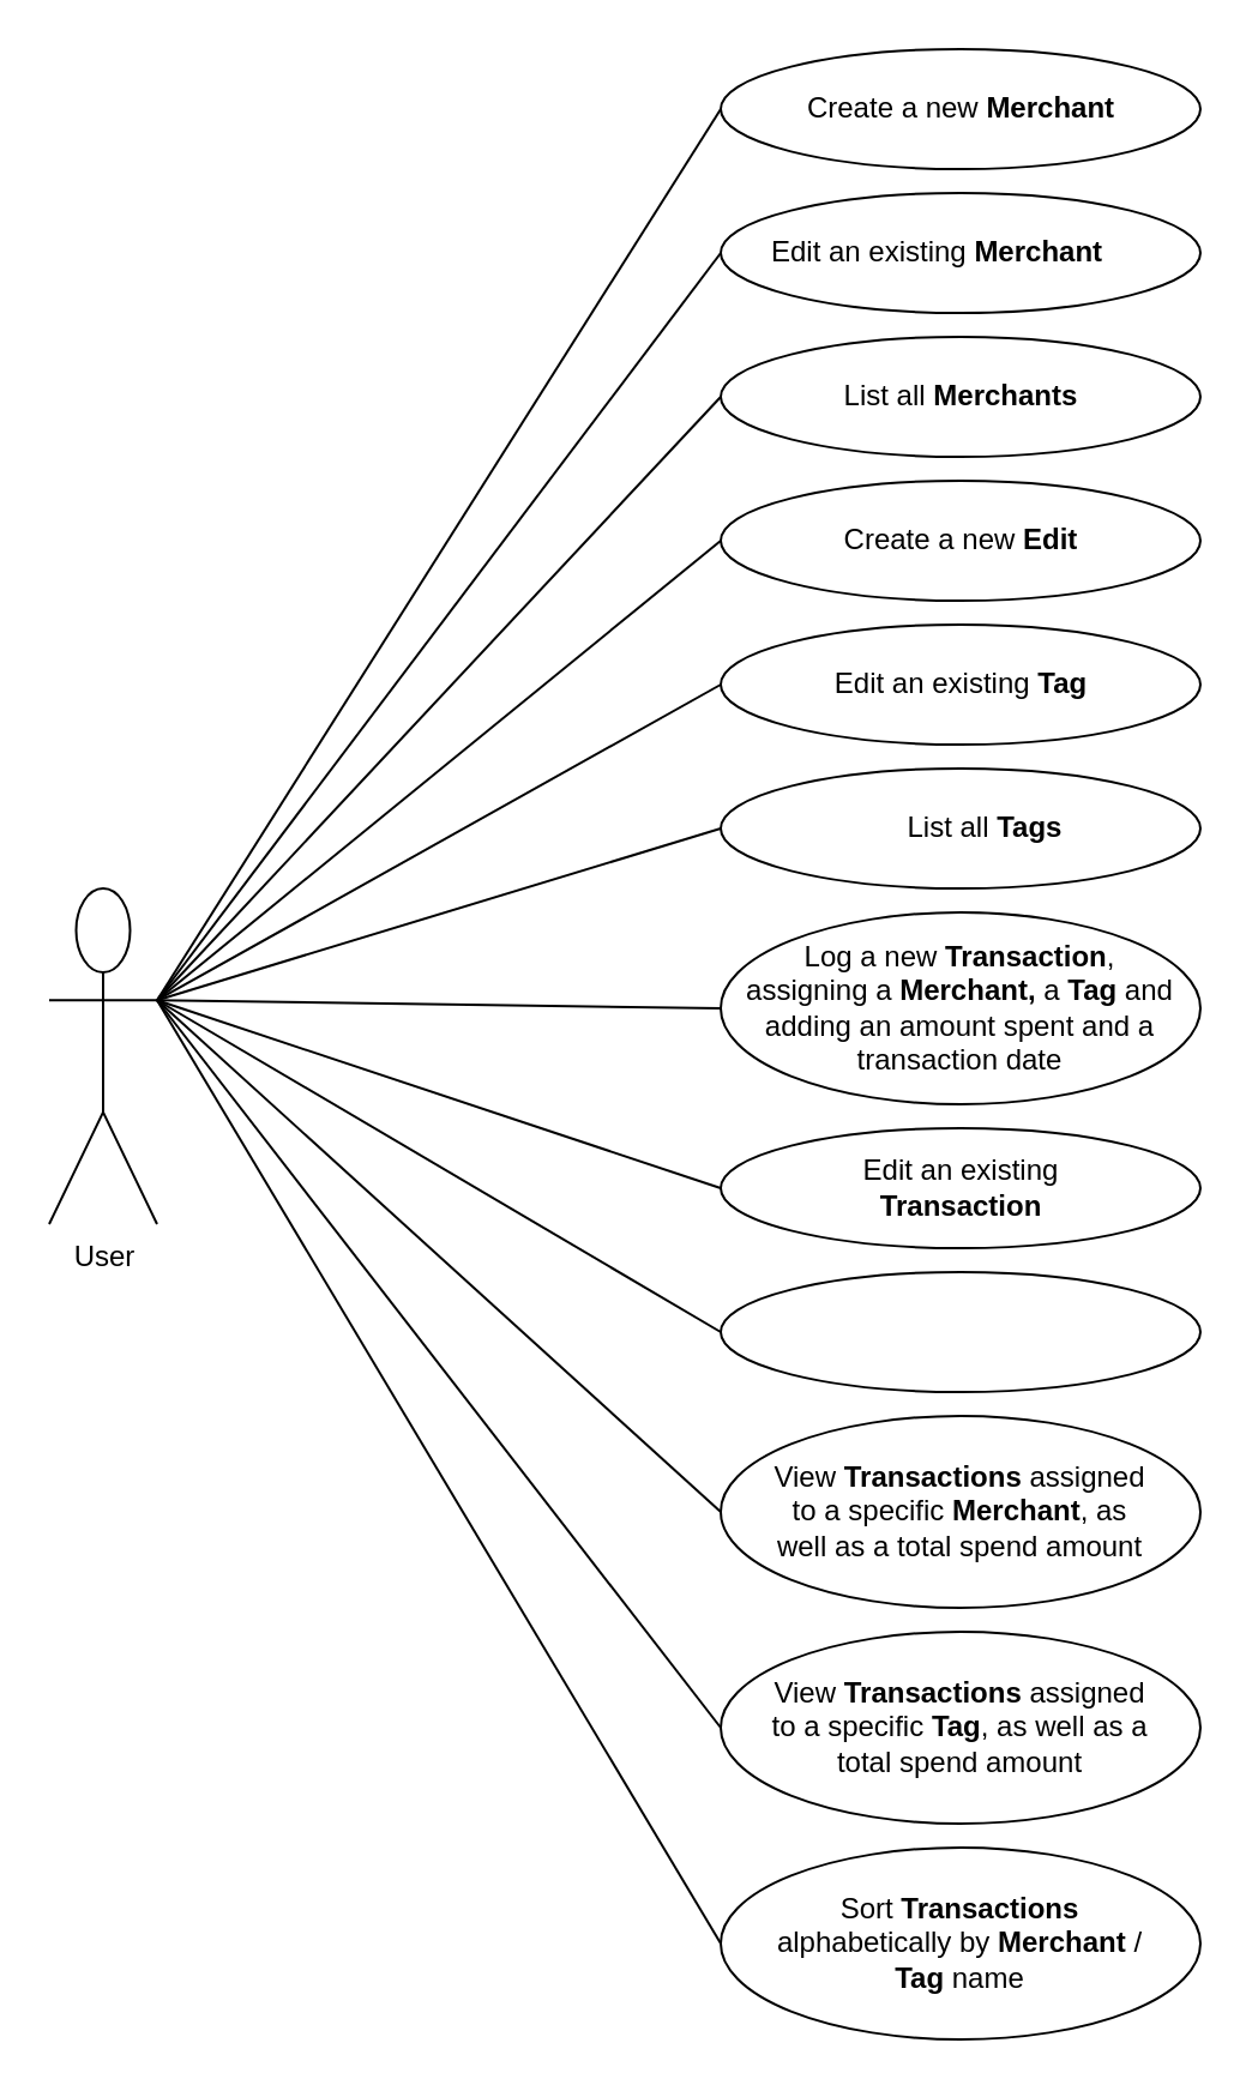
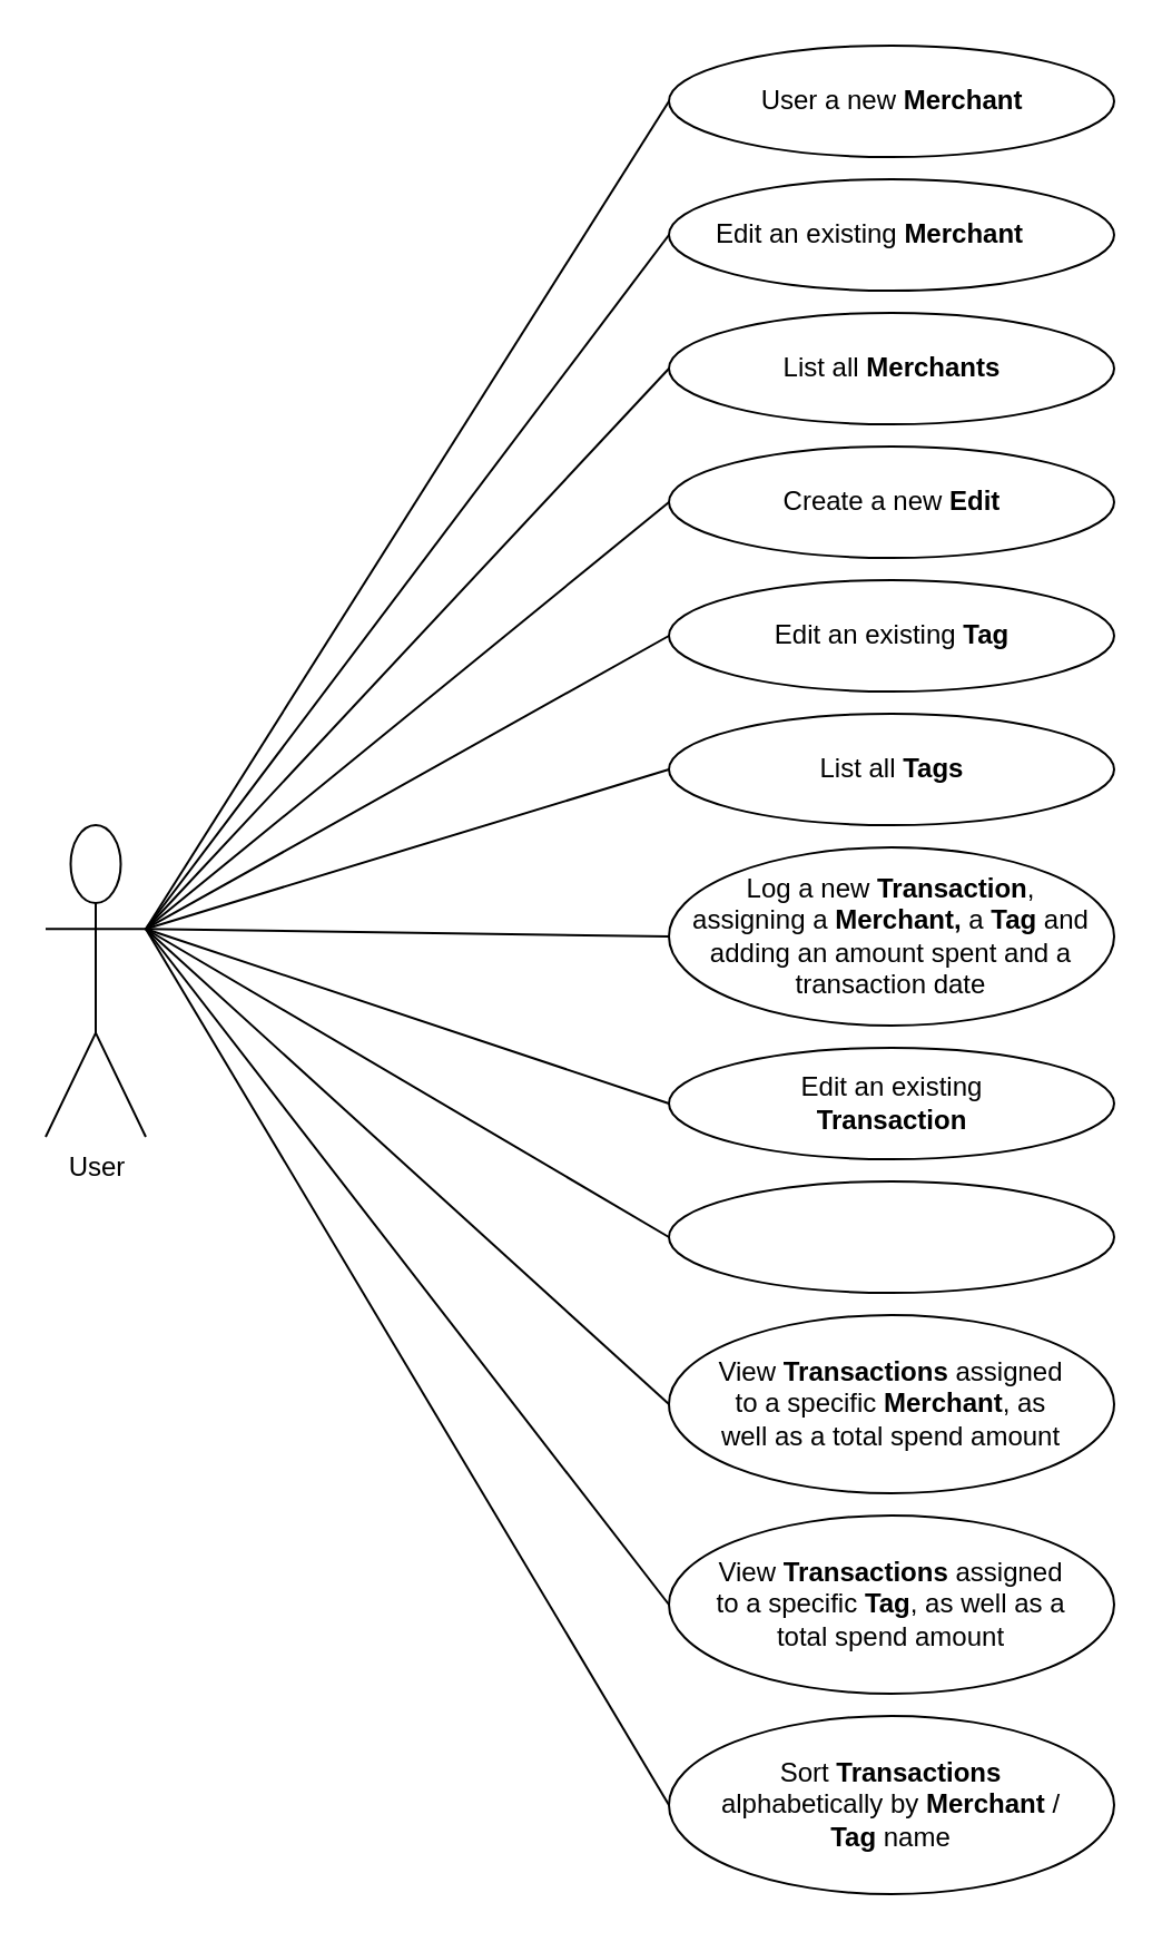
  <mxCell id="0" />
  <mxCell id="1" parent="0" />
  <mxCell id="2" value="" style="ellipse;whiteSpace=wrap;html=1;" parent="1" vertex="1"><mxGeometry x="300" y="20" width="200" height="50" as="geometry" /></mxCell>
- <mxCell id="3" value="Create a new &lt;b&gt;Merchant&lt;/b&gt;" style="text;html=1;strokeColor=none;fillColor=none;align=center;verticalAlign=middle;whiteSpace=wrap;rounded=0;" parent="1" vertex="1"><mxGeometry x="327.5" y="25" width="145" height="40" as="geometry" /></mxCell>
+ <mxCell id="3" value="User a new &lt;b&gt;Merchant&lt;/b&gt;" style="text;html=1;strokeColor=none;fillColor=none;align=center;verticalAlign=middle;whiteSpace=wrap;rounded=0;" parent="1" vertex="1"><mxGeometry x="327.5" y="25" width="145" height="40" as="geometry" /></mxCell>
  <mxCell id="4" value="" style="ellipse;whiteSpace=wrap;html=1;" parent="1" vertex="1"><mxGeometry x="300" y="200" width="200" height="50" as="geometry" /></mxCell>
  <mxCell id="5" value="Create a new &lt;b&gt;Edit&lt;/b&gt;" style="text;html=1;strokeColor=none;fillColor=none;align=center;verticalAlign=middle;whiteSpace=wrap;rounded=0;" parent="1" vertex="1"><mxGeometry x="327.5" y="205" width="145" height="40" as="geometry" /></mxCell>
  <mxCell id="6" value="" style="ellipse;whiteSpace=wrap;html=1;" parent="1" vertex="1"><mxGeometry x="300" y="80" width="200" height="50" as="geometry" /></mxCell>
  <mxCell id="7" value="Edit an existing &lt;b&gt;Merchant&lt;/b&gt;" style="text;html=1;strokeColor=none;fillColor=none;align=center;verticalAlign=middle;whiteSpace=wrap;rounded=0;" parent="1" vertex="1"><mxGeometry x="317.5" y="85" width="145" height="40" as="geometry" /></mxCell>
  <mxCell id="8" value="" style="ellipse;whiteSpace=wrap;html=1;" parent="1" vertex="1"><mxGeometry x="300" y="260" width="200" height="50" as="geometry" /></mxCell>
  <mxCell id="9" value="Edit an existing &lt;b&gt;Tag&lt;/b&gt;" style="text;html=1;strokeColor=none;fillColor=none;align=center;verticalAlign=middle;whiteSpace=wrap;rounded=0;" parent="1" vertex="1"><mxGeometry x="327.5" y="265" width="145" height="40" as="geometry" /></mxCell>
  <mxCell id="10" value="" style="ellipse;whiteSpace=wrap;html=1;" parent="1" vertex="1"><mxGeometry x="300" y="530" width="200" height="50" as="geometry" /></mxCell>
  <mxCell id="11" value="" style="ellipse;whiteSpace=wrap;html=1;" parent="1" vertex="1"><mxGeometry x="300" y="380" width="200" height="80" as="geometry" /></mxCell>
  <mxCell id="12" value="Log a new &lt;b&gt;Transaction&lt;/b&gt;, assigning a &lt;b&gt;Merchant,&lt;/b&gt;&amp;nbsp;a&amp;nbsp;&lt;b&gt;Tag&lt;/b&gt; and adding an amount spent and a transaction date" style="text;html=1;strokeColor=none;fillColor=none;align=center;verticalAlign=middle;whiteSpace=wrap;rounded=0;" parent="1" vertex="1"><mxGeometry x="310" y="400" width="180" height="40" as="geometry" /></mxCell>
  <mxCell id="13" value="" style="ellipse;whiteSpace=wrap;html=1;" parent="1" vertex="1"><mxGeometry x="300" y="590" width="200" height="80" as="geometry" /></mxCell>
  <mxCell id="14" value="View &lt;b&gt;Transactions&lt;/b&gt; assigned to a specific &lt;b&gt;Merchant&lt;/b&gt;, as well as a total spend amount" style="text;html=1;strokeColor=none;fillColor=none;align=center;verticalAlign=middle;whiteSpace=wrap;rounded=0;" parent="1" vertex="1"><mxGeometry x="320" y="610" width="160" height="40" as="geometry" /></mxCell>
  <mxCell id="15" value="" style="ellipse;whiteSpace=wrap;html=1;" parent="1" vertex="1"><mxGeometry x="300" y="680" width="200" height="80" as="geometry" /></mxCell>
  <mxCell id="16" value="View &lt;b&gt;Transactions&lt;/b&gt; assigned to a specific &lt;b&gt;Tag&lt;/b&gt;, as well as a total spend amount" style="text;html=1;strokeColor=none;fillColor=none;align=center;verticalAlign=middle;whiteSpace=wrap;rounded=0;" parent="1" vertex="1"><mxGeometry x="320" y="700" width="160" height="40" as="geometry" /></mxCell>
  <mxCell id="17" value="" style="ellipse;whiteSpace=wrap;html=1;" parent="1" vertex="1"><mxGeometry x="300" y="770" width="200" height="80" as="geometry" /></mxCell>
  <mxCell id="18" value="Sort &lt;b&gt;Transactions&lt;/b&gt; alphabetically by &lt;b&gt;Merchant&lt;/b&gt; / &lt;b&gt;Tag&lt;/b&gt; name" style="text;html=1;strokeColor=none;fillColor=none;align=center;verticalAlign=middle;whiteSpace=wrap;rounded=0;" parent="1" vertex="1"><mxGeometry x="320" y="790" width="160" height="40" as="geometry" /></mxCell>
  <mxCell id="19" style="rounded=0;orthogonalLoop=1;jettySize=auto;html=1;exitX=1;exitY=0.333;exitDx=0;exitDy=0;exitPerimeter=0;entryX=0;entryY=0.5;entryDx=0;entryDy=0;startArrow=none;startFill=0;endArrow=none;endFill=0;" parent="1" source="31" target="6" edge="1"><mxGeometry relative="1" as="geometry"><mxPoint x="270" y="180" as="targetPoint" /></mxGeometry></mxCell>
  <mxCell id="20" style="edgeStyle=none;rounded=0;orthogonalLoop=1;jettySize=auto;html=1;exitX=1;exitY=0.333;exitDx=0;exitDy=0;exitPerimeter=0;entryX=0;entryY=0.5;entryDx=0;entryDy=0;startArrow=none;startFill=0;endArrow=none;endFill=0;" parent="1" source="31" target="4" edge="1"><mxGeometry relative="1" as="geometry" /></mxCell>
  <mxCell id="21" style="edgeStyle=none;rounded=0;orthogonalLoop=1;jettySize=auto;html=1;exitX=1;exitY=0.333;exitDx=0;exitDy=0;exitPerimeter=0;entryX=0;entryY=0.5;entryDx=0;entryDy=0;startArrow=none;startFill=0;endArrow=none;endFill=0;" parent="1" source="31" target="8" edge="1"><mxGeometry relative="1" as="geometry" /></mxCell>
  <mxCell id="22" style="edgeStyle=none;rounded=0;orthogonalLoop=1;jettySize=auto;html=1;exitX=1;exitY=0.333;exitDx=0;exitDy=0;exitPerimeter=0;entryX=0;entryY=0.5;entryDx=0;entryDy=0;startArrow=none;startFill=0;endArrow=none;endFill=0;" parent="1" source="31" target="11" edge="1"><mxGeometry relative="1" as="geometry" /></mxCell>
  <mxCell id="23" style="edgeStyle=none;rounded=0;orthogonalLoop=1;jettySize=auto;html=1;exitX=1;exitY=0.333;exitDx=0;exitDy=0;exitPerimeter=0;entryX=0;entryY=0.5;entryDx=0;entryDy=0;startArrow=none;startFill=0;endArrow=none;endFill=0;" parent="1" source="31" target="10" edge="1"><mxGeometry relative="1" as="geometry" /></mxCell>
  <mxCell id="24" style="edgeStyle=none;rounded=0;orthogonalLoop=1;jettySize=auto;html=1;exitX=1;exitY=0.333;exitDx=0;exitDy=0;exitPerimeter=0;entryX=0;entryY=0.5;entryDx=0;entryDy=0;startArrow=none;startFill=0;endArrow=none;endFill=0;" parent="1" source="31" target="13" edge="1"><mxGeometry relative="1" as="geometry" /></mxCell>
  <mxCell id="25" style="edgeStyle=none;rounded=0;orthogonalLoop=1;jettySize=auto;html=1;exitX=1;exitY=0.333;exitDx=0;exitDy=0;exitPerimeter=0;entryX=0;entryY=0.5;entryDx=0;entryDy=0;startArrow=none;startFill=0;endArrow=none;endFill=0;" parent="1" source="31" target="15" edge="1"><mxGeometry relative="1" as="geometry" /></mxCell>
  <mxCell id="26" style="edgeStyle=none;rounded=0;orthogonalLoop=1;jettySize=auto;html=1;exitX=1;exitY=0.333;exitDx=0;exitDy=0;exitPerimeter=0;entryX=0;entryY=0.5;entryDx=0;entryDy=0;startArrow=none;startFill=0;endArrow=none;endFill=0;" parent="1" source="31" target="17" edge="1"><mxGeometry relative="1" as="geometry" /></mxCell>
  <mxCell id="27" style="edgeStyle=none;rounded=0;orthogonalLoop=1;jettySize=auto;html=1;exitX=1;exitY=0.333;exitDx=0;exitDy=0;exitPerimeter=0;startArrow=none;startFill=0;endArrow=none;endFill=0;entryX=0;entryY=0.5;entryDx=0;entryDy=0;" parent="1" source="31" target="2" edge="1"><mxGeometry relative="1" as="geometry" /></mxCell>
  <mxCell id="28" style="edgeStyle=none;rounded=0;orthogonalLoop=1;jettySize=auto;html=1;exitX=1;exitY=0.333;exitDx=0;exitDy=0;exitPerimeter=0;entryX=0;entryY=0.5;entryDx=0;entryDy=0;startArrow=none;startFill=0;endArrow=none;endFill=0;" parent="1" source="31" target="32" edge="1"><mxGeometry relative="1" as="geometry" /></mxCell>
  <mxCell id="29" style="edgeStyle=none;rounded=0;orthogonalLoop=1;jettySize=auto;html=1;exitX=1;exitY=0.333;exitDx=0;exitDy=0;exitPerimeter=0;startArrow=none;startFill=0;endArrow=none;endFill=0;entryX=0;entryY=0.5;entryDx=0;entryDy=0;" parent="1" source="31" target="34" edge="1"><mxGeometry relative="1" as="geometry"><mxPoint x="280" y="190" as="targetPoint" /></mxGeometry></mxCell>
  <mxCell id="30" style="edgeStyle=none;rounded=0;orthogonalLoop=1;jettySize=auto;html=1;exitX=1;exitY=0.333;exitDx=0;exitDy=0;exitPerimeter=0;entryX=0;entryY=0.5;entryDx=0;entryDy=0;startArrow=none;startFill=0;endArrow=none;endFill=0;" parent="1" source="31" target="36" edge="1"><mxGeometry relative="1" as="geometry" /></mxCell>
  <mxCell id="31" value="User" style="shape=umlActor;verticalLabelPosition=bottom;verticalAlign=top;html=1;outlineConnect=0;" parent="1" vertex="1"><mxGeometry x="20" y="370" width="45" height="140" as="geometry" /></mxCell>
  <mxCell id="32" value="" style="ellipse;whiteSpace=wrap;html=1;" parent="1" vertex="1"><mxGeometry x="300" y="470" width="200" height="50" as="geometry" /></mxCell>
  <mxCell id="33" value="Edit an existing &lt;b&gt;Transaction&lt;/b&gt;" style="text;html=1;strokeColor=none;fillColor=none;align=center;verticalAlign=middle;whiteSpace=wrap;rounded=0;" parent="1" vertex="1"><mxGeometry x="327.5" y="475" width="145" height="40" as="geometry" /></mxCell>
  <mxCell id="34" value="" style="ellipse;whiteSpace=wrap;html=1;" parent="1" vertex="1"><mxGeometry x="300" y="140" width="200" height="50" as="geometry" /></mxCell>
  <mxCell id="35" value="List all &lt;b&gt;Merchants&lt;/b&gt;" style="text;html=1;strokeColor=none;fillColor=none;align=center;verticalAlign=middle;whiteSpace=wrap;rounded=0;" parent="1" vertex="1"><mxGeometry x="327.5" y="145" width="145" height="40" as="geometry" /></mxCell>
  <mxCell id="36" value="" style="ellipse;whiteSpace=wrap;html=1;" parent="1" vertex="1"><mxGeometry x="300" y="320" width="200" height="50" as="geometry" /></mxCell>
- <mxCell id="37" value="List all &lt;b&gt;Tags&lt;/b&gt;" style="text;html=1;strokeColor=none;fillColor=none;align=center;verticalAlign=middle;whiteSpace=wrap;rounded=0;" parent="1" vertex="1"><mxGeometry x="337.5" y="325" width="145" height="40" as="geometry" /></mxCell>
+ <mxCell id="37" value="List all &lt;b&gt;Tags&lt;/b&gt;" style="text;html=1;strokeColor=none;fillColor=none;align=center;verticalAlign=middle;whiteSpace=wrap;rounded=0;" parent="1" vertex="1"><mxGeometry x="327.5" y="325" width="145" height="40" as="geometry" /></mxCell>
